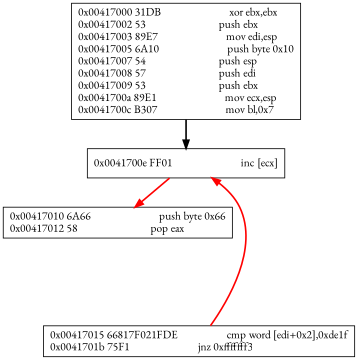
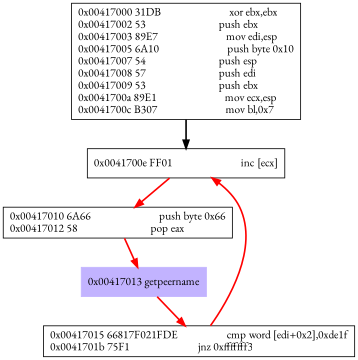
  digraph {
    fontname="EB Garamond"
    node [fontname="EB Garamond" labeljust=r shape=box]
    edge [style=bold fontname="EB Garamond" color=red]
    n1 [label="0x00417000 31DB                            xor ebx,ebx\l0x00417002 53                              push ebx\l0x00417003 89E7                            mov edi,esp\l0x00417005 6A10                            push byte 0x10\l0x00417007 54                              push esp\l0x00417008 57                              push edi\l0x00417009 53                              push ebx\l0x0041700a 89E1                            mov ecx,esp\l0x0041700c B307                            mov bl,0x7\l"]
    n2 [label="0x0041700e FF01                            inc [ecx]\l"]
    n3 [label="0x00417010 6A66                            push byte 0x66\l0x00417012 58                              pop eax\l"]
+   n4 [color=".7 .3 1.0" label="0x00417013 getpeername\l" style=filled]
    n5 [label="0x00417015 66817F021FDE                    cmp word [edi+0x2],0xde1f\l0x0041701b 75F1                            jnz 0xfffffff3\l"]
    n1 -> n2 [color=""]
    n2 -> n3
+   n3 -> n4
+   n4 -> n5
    n5 -> n2
  }
